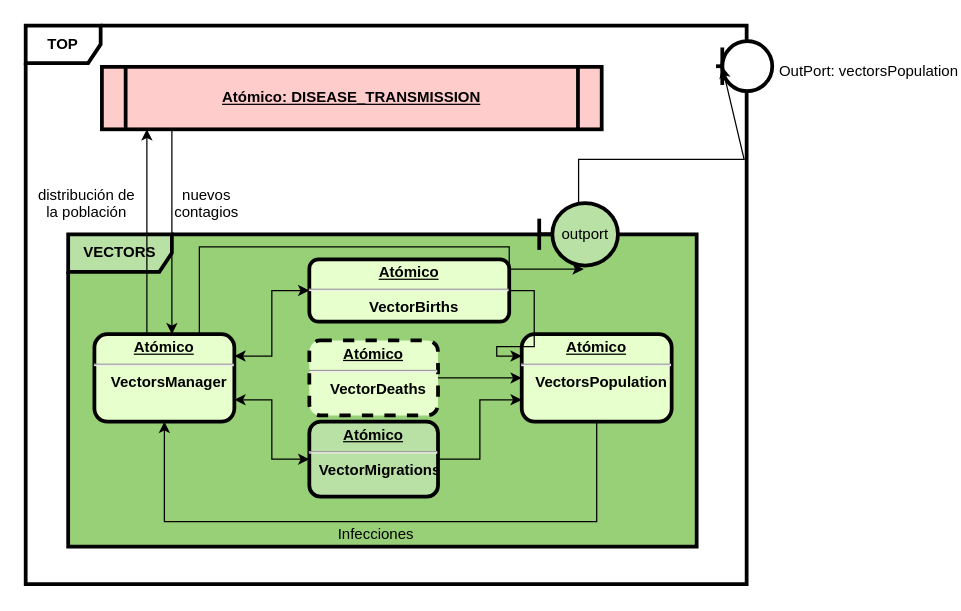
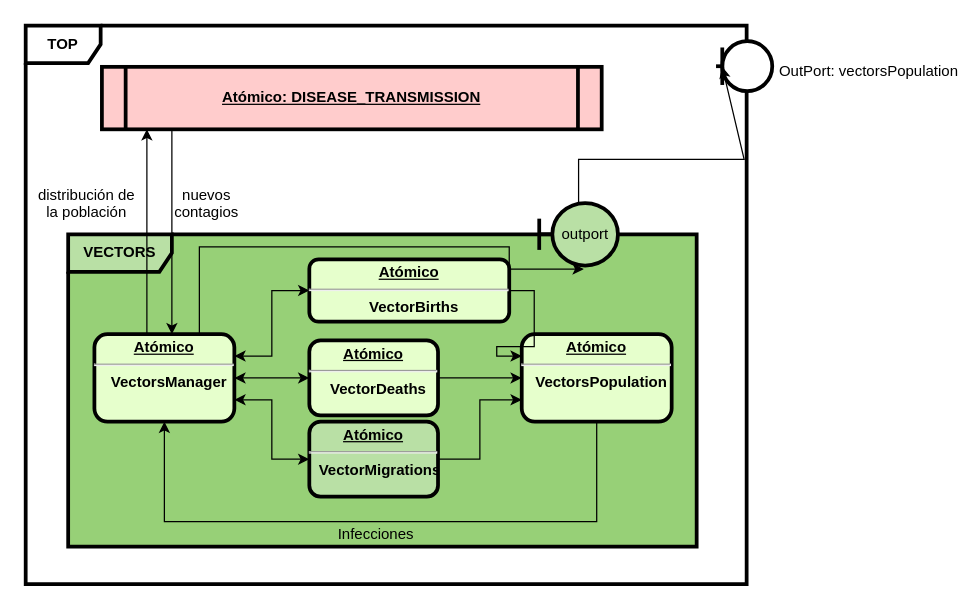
  <mxCell id="0" />
  <mxCell id="1" parent="0" />
  <mxCell id="2" value="&lt;b&gt;TOP&lt;/b&gt;" style="shape=umlFrame;whiteSpace=wrap;html=1;strokeWidth=3;" vertex="1" parent="1"><mxGeometry x="20" y="20" width="577" height="447" as="geometry" /></mxCell>
  <mxCell id="3" value="&lt;b&gt;VECTORS&lt;/b&gt;" style="shape=umlFrame;whiteSpace=wrap;html=1;strokeWidth=3;fillColor=#B9E0A5;swimlaneFillColor=#97D077;width=83;height=30;" vertex="1" parent="1"><mxGeometry x="54" y="187" width="503" height="250" as="geometry" /></mxCell>
  <mxCell id="4" value="Atómico: DISEASE_TRANSMISSION" style="shape=process;whiteSpace=wrap;align=center;verticalAlign=middle;size=0.048;fontStyle=5;strokeWidth=3;fillColor=#FFCCCC" parent="1" vertex="1"><mxGeometry x="81" y="53" width="400" height="50" as="geometry" /></mxCell>
  <mxCell id="5" style="edgeStyle=orthogonalEdgeStyle;rounded=0;orthogonalLoop=1;jettySize=auto;html=1;exitX=0.5;exitY=1;exitDx=0;exitDy=0;entryX=0.5;entryY=1;entryDx=0;entryDy=0;startArrow=classic;startFill=1;endArrow=none;endFill=1;strokeColor=#000000;strokeWidth=1;" edge="1" parent="1" source="11" target="18"><mxGeometry relative="1" as="geometry"><Array as="points"><mxPoint x="131" y="417" /><mxPoint x="477" y="417" /></Array></mxGeometry></mxCell>
  <mxCell id="6" value="Infecciones" style="text;html=1;resizable=0;points=[];align=center;verticalAlign=middle;labelBackgroundColor=none;" vertex="1" connectable="0" parent="5"><mxGeometry x="-0.127" y="-2" relative="1" as="geometry"><mxPoint x="27" y="7.5" as="offset" /></mxGeometry></mxCell>
  <mxCell id="7" style="edgeStyle=orthogonalEdgeStyle;rounded=0;orthogonalLoop=1;jettySize=auto;html=1;exitX=1;exitY=0.25;exitDx=0;exitDy=0;entryX=0;entryY=0.5;entryDx=0;entryDy=0;startArrow=classic;startFill=1;endArrow=classic;endFill=1;strokeColor=#000000;strokeWidth=1;" edge="1" parent="1" source="11" target="20"><mxGeometry relative="1" as="geometry" /></mxCell>
+ <mxCell id="8" style="edgeStyle=orthogonalEdgeStyle;rounded=0;orthogonalLoop=1;jettySize=auto;html=1;exitX=1;exitY=0.5;exitDx=0;exitDy=0;entryX=0;entryY=0.5;entryDx=0;entryDy=0;startArrow=classic;startFill=1;endArrow=classic;endFill=1;strokeColor=#000000;strokeWidth=1;" edge="1" parent="1" source="11" target="22"><mxGeometry relative="1" as="geometry" /></mxCell>
  <mxCell id="9" style="edgeStyle=orthogonalEdgeStyle;rounded=0;orthogonalLoop=1;jettySize=auto;html=1;exitX=1;exitY=0.75;exitDx=0;exitDy=0;startArrow=classic;startFill=1;endArrow=classic;endFill=1;strokeColor=#000000;strokeWidth=1;" edge="1" parent="1" source="11" target="24"><mxGeometry relative="1" as="geometry" /></mxCell>
  <mxCell id="10" style="edgeStyle=orthogonalEdgeStyle;rounded=0;orthogonalLoop=1;jettySize=auto;html=1;exitX=0.75;exitY=0;exitDx=0;exitDy=0;startArrow=none;startFill=0;endArrow=classic;endFill=1;strokeColor=#000000;strokeWidth=1;entryX=0.566;entryY=1.057;entryDx=0;entryDy=0;entryPerimeter=0;" edge="1" parent="1" source="11" target="26"><mxGeometry relative="1" as="geometry"><Array as="points"><mxPoint x="159" y="197" /><mxPoint x="407" y="197" /><mxPoint x="407" y="215" /></Array></mxGeometry></mxCell>
  <mxCell id="11" value="&lt;p style=&quot;margin: 0px ; margin-top: 4px ; text-align: center ; text-decoration: underline&quot;&gt;&lt;strong&gt;Atómico&lt;/strong&gt;&lt;/p&gt;&lt;hr&gt;&lt;p style=&quot;margin: 0px ; margin-left: 8px&quot;&gt;VectorsManager&lt;/p&gt;" style="verticalAlign=middle;align=center;overflow=fill;fontSize=12;fontFamily=Helvetica;html=1;rounded=1;fontStyle=1;strokeWidth=3;fillColor=#E6FFCC" parent="1" vertex="1"><mxGeometry x="75" y="267" width="112" height="70" as="geometry" /></mxCell>
  <mxCell id="12" value="nuevos&#10;contagios" style="text;spacingTop=-5;align=center" parent="1" vertex="1"><mxGeometry x="150" y="147" width="30" height="20" as="geometry" /></mxCell>
  <mxCell id="13" value="distribución de&#10;la población" style="text;spacingTop=-5;align=center" parent="1" vertex="1"><mxGeometry x="54" y="147" width="30" height="20" as="geometry" /></mxCell>
  <mxCell id="14" value="" style="edgeStyle=elbowEdgeStyle;elbow=horizontal;strokeColor=#000000;strokeWidth=1;" parent="1" source="4" target="11" edge="1"><mxGeometry width="100" height="100" relative="1" as="geometry"><mxPoint x="-83" y="267" as="sourcePoint" /><mxPoint x="17" y="167" as="targetPoint" /><Array as="points"><mxPoint x="137" y="237" /></Array></mxGeometry></mxCell>
  <mxCell id="15" value="" style="edgeStyle=elbowEdgeStyle;elbow=horizontal;strokeColor=#000000;strokeWidth=1;" parent="1" source="11" target="4" edge="1"><mxGeometry width="100" height="100" relative="1" as="geometry"><mxPoint x="-73" y="277" as="sourcePoint" /><mxPoint x="27" y="177" as="targetPoint" /><Array as="points"><mxPoint x="117" y="237" /></Array></mxGeometry></mxCell>
  <mxCell id="16" value="" style="shape=umlLifeline;participant=umlEntity;perimeter=lifelinePerimeter;whiteSpace=wrap;html=1;container=1;collapsible=0;recursiveResize=0;verticalAlign=top;spacingTop=36;labelBackgroundColor=#ffffff;outlineConnect=0;strokeWidth=3;rotation=90;" vertex="1" parent="1"><mxGeometry x="575" y="30" width="40" height="45" as="geometry" /></mxCell>
  <mxCell id="17" value="OutPort: vectorsPopulation" style="text;spacingTop=-5;align=center" vertex="1" parent="1"><mxGeometry x="680" y="48" width="30" height="20" as="geometry" /></mxCell>
  <mxCell id="18" value="&lt;p style=&quot;margin: 4px 0px 0px ; text-decoration: underline&quot;&gt;Atómico&lt;/p&gt;&lt;hr&gt;&lt;p style=&quot;margin: 0px 0px 0px 8px&quot;&gt;VectorsPopulation&lt;/p&gt;" style="verticalAlign=middle;align=center;overflow=fill;fontSize=12;fontFamily=Helvetica;html=1;rounded=1;fontStyle=1;strokeWidth=3;fillColor=#E6FFCC" vertex="1" parent="1"><mxGeometry x="417" y="267" width="120" height="70" as="geometry" /></mxCell>
  <mxCell id="19" style="edgeStyle=orthogonalEdgeStyle;rounded=0;orthogonalLoop=1;jettySize=auto;html=1;exitX=1;exitY=0.5;exitDx=0;exitDy=0;entryX=0;entryY=0.25;entryDx=0;entryDy=0;startArrow=none;startFill=0;endArrow=classic;endFill=1;strokeColor=#000000;strokeWidth=1;" edge="1" parent="1" source="20" target="18"><mxGeometry relative="1" as="geometry" /></mxCell>
  <mxCell id="20" value="&lt;p style=&quot;margin: 4px 0px 0px ; text-decoration: underline&quot;&gt;Atómico&lt;/p&gt;&lt;hr&gt;&lt;p style=&quot;margin: 0px 0px 0px 8px&quot;&gt;VectorBirths&lt;/p&gt;" style="verticalAlign=middle;align=center;overflow=fill;fontSize=12;fontFamily=Helvetica;html=1;rounded=1;fontStyle=1;strokeWidth=3;fillColor=#E6FFCC" vertex="1" parent="1"><mxGeometry x="247" y="207" width="160" height="50" as="geometry" /></mxCell>
  <mxCell id="21" style="edgeStyle=orthogonalEdgeStyle;rounded=0;orthogonalLoop=1;jettySize=auto;html=1;exitX=1;exitY=0.5;exitDx=0;exitDy=0;entryX=0;entryY=0.5;entryDx=0;entryDy=0;startArrow=none;startFill=0;endArrow=classic;endFill=1;strokeColor=#000000;strokeWidth=1;" edge="1" parent="1" source="22" target="18"><mxGeometry relative="1" as="geometry" /></mxCell>
- <mxCell id="22" value="&lt;p style=&quot;margin: 4px 0px 0px ; text-decoration: underline&quot;&gt;Atómico&lt;/p&gt;&lt;hr&gt;&lt;p style=&quot;margin: 0px 0px 0px 8px&quot;&gt;VectorDeaths&lt;/p&gt;" style="verticalAlign=middle;align=center;overflow=fill;fontSize=12;fontFamily=Helvetica;html=1;rounded=1;fontStyle=1;strokeWidth=3;fillColor=#E6FFCC;dashed=1;" vertex="1" parent="1"><mxGeometry x="247" y="272" width="103" height="60" as="geometry" /></mxCell>
+ <mxCell id="22" value="&lt;p style=&quot;margin: 4px 0px 0px ; text-decoration: underline&quot;&gt;Atómico&lt;/p&gt;&lt;hr&gt;&lt;p style=&quot;margin: 0px 0px 0px 8px&quot;&gt;VectorDeaths&lt;/p&gt;" style="verticalAlign=middle;align=center;overflow=fill;fontSize=12;fontFamily=Helvetica;html=1;rounded=1;fontStyle=1;strokeWidth=3;fillColor=#E6FFCC" vertex="1" parent="1"><mxGeometry x="247" y="272" width="103" height="60" as="geometry" /></mxCell>
  <mxCell id="23" style="edgeStyle=orthogonalEdgeStyle;rounded=0;orthogonalLoop=1;jettySize=auto;html=1;exitX=1;exitY=0.5;exitDx=0;exitDy=0;entryX=0;entryY=0.75;entryDx=0;entryDy=0;startArrow=none;startFill=0;endArrow=classic;endFill=1;strokeColor=#000000;strokeWidth=1;" edge="1" parent="1" source="24" target="18"><mxGeometry relative="1" as="geometry" /></mxCell>
  <mxCell id="24" value="&lt;p style=&quot;margin: 4px 0px 0px ; text-decoration: underline&quot;&gt;Atómico&lt;/p&gt;&lt;hr&gt;&lt;p style=&quot;margin: 0px 0px 0px 8px&quot;&gt;VectorMigrations&lt;/p&gt;" style="verticalAlign=middle;align=center;overflow=fill;fontSize=12;fontFamily=Helvetica;html=1;rounded=1;fontStyle=1;strokeWidth=3;fillColor=#b9e0a5;" vertex="1" parent="1"><mxGeometry x="247" y="337" width="103" height="60" as="geometry" /></mxCell>
  <mxCell id="25" style="edgeStyle=orthogonalEdgeStyle;rounded=0;orthogonalLoop=1;jettySize=auto;html=1;startArrow=none;startFill=0;endArrow=classic;endFill=1;strokeColor=#000000;strokeWidth=1;" edge="1" parent="1" source="26" target="16"><mxGeometry relative="1" as="geometry"><Array as="points"><mxPoint x="463" y="127" /><mxPoint x="595" y="127" /></Array></mxGeometry></mxCell>
  <mxCell id="26" value="outport" style="shape=umlBoundary;whiteSpace=wrap;html=1;labelBackgroundColor=none;strokeWidth=3;fillColor=#B9E0A5;" vertex="1" parent="1"><mxGeometry x="431" y="162" width="63" height="50" as="geometry" /></mxCell>
